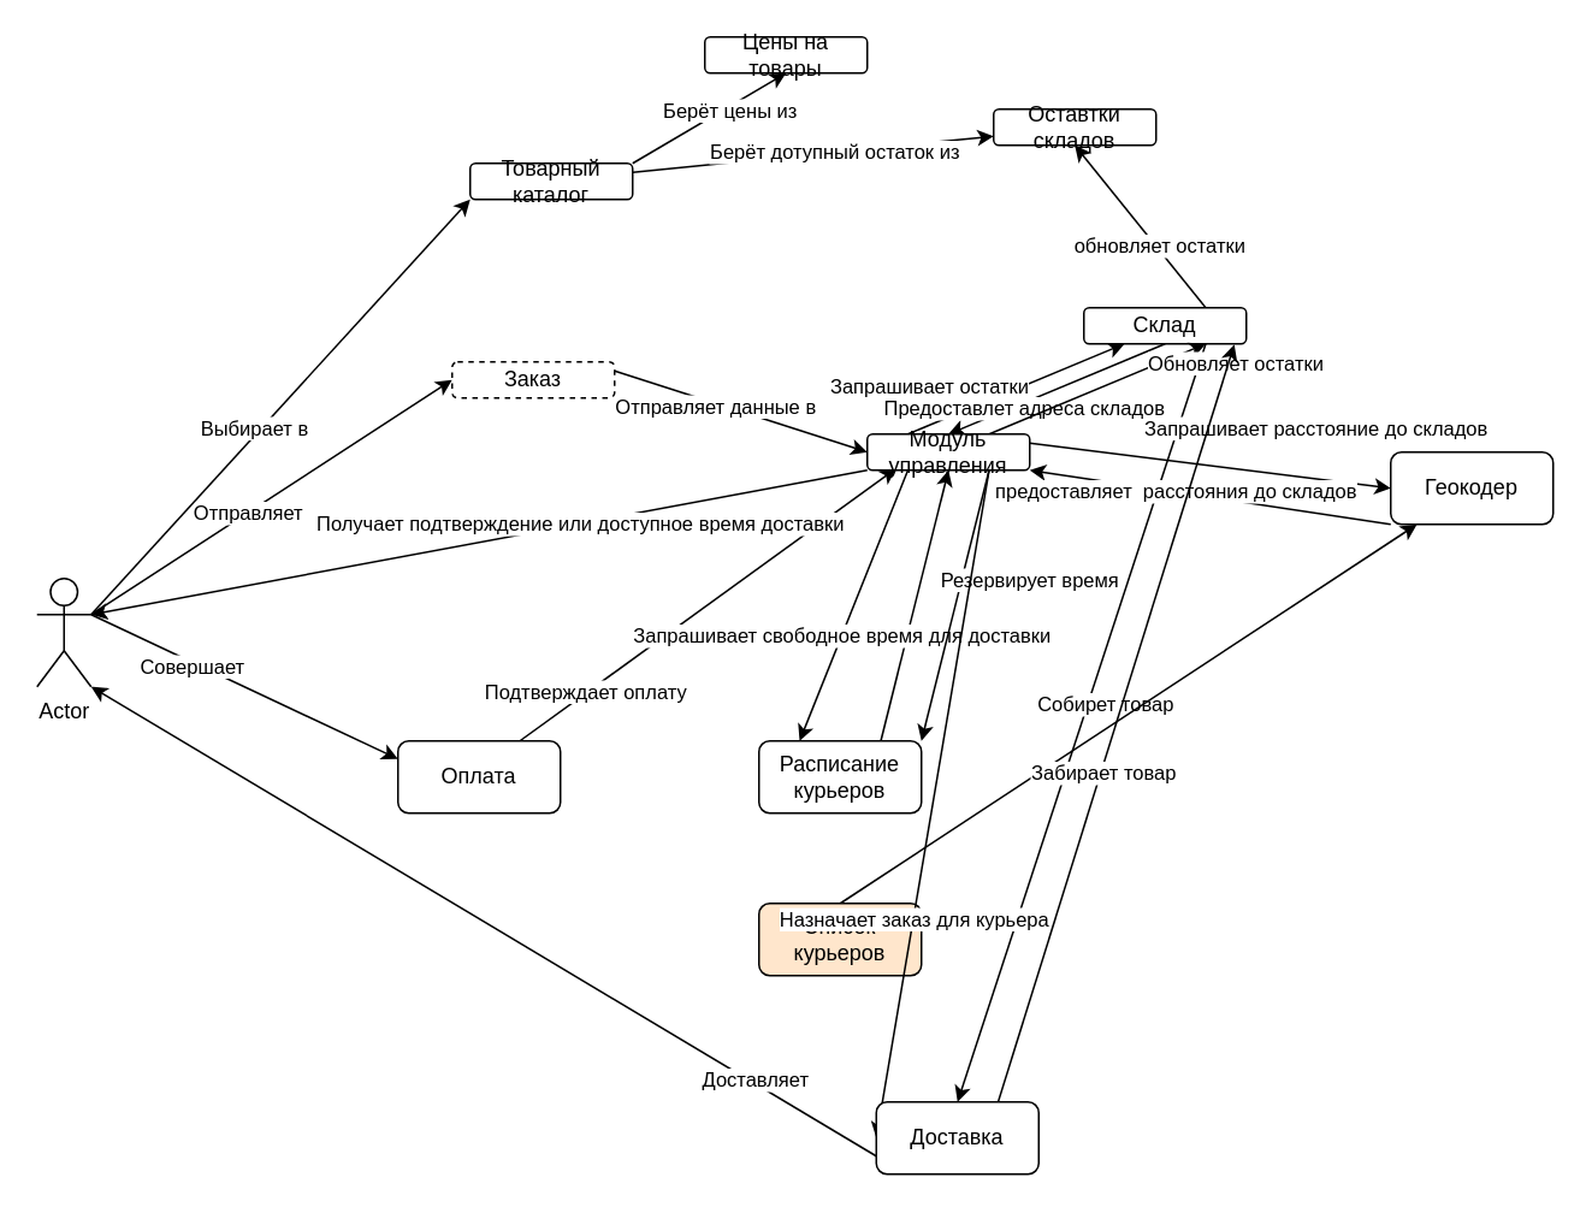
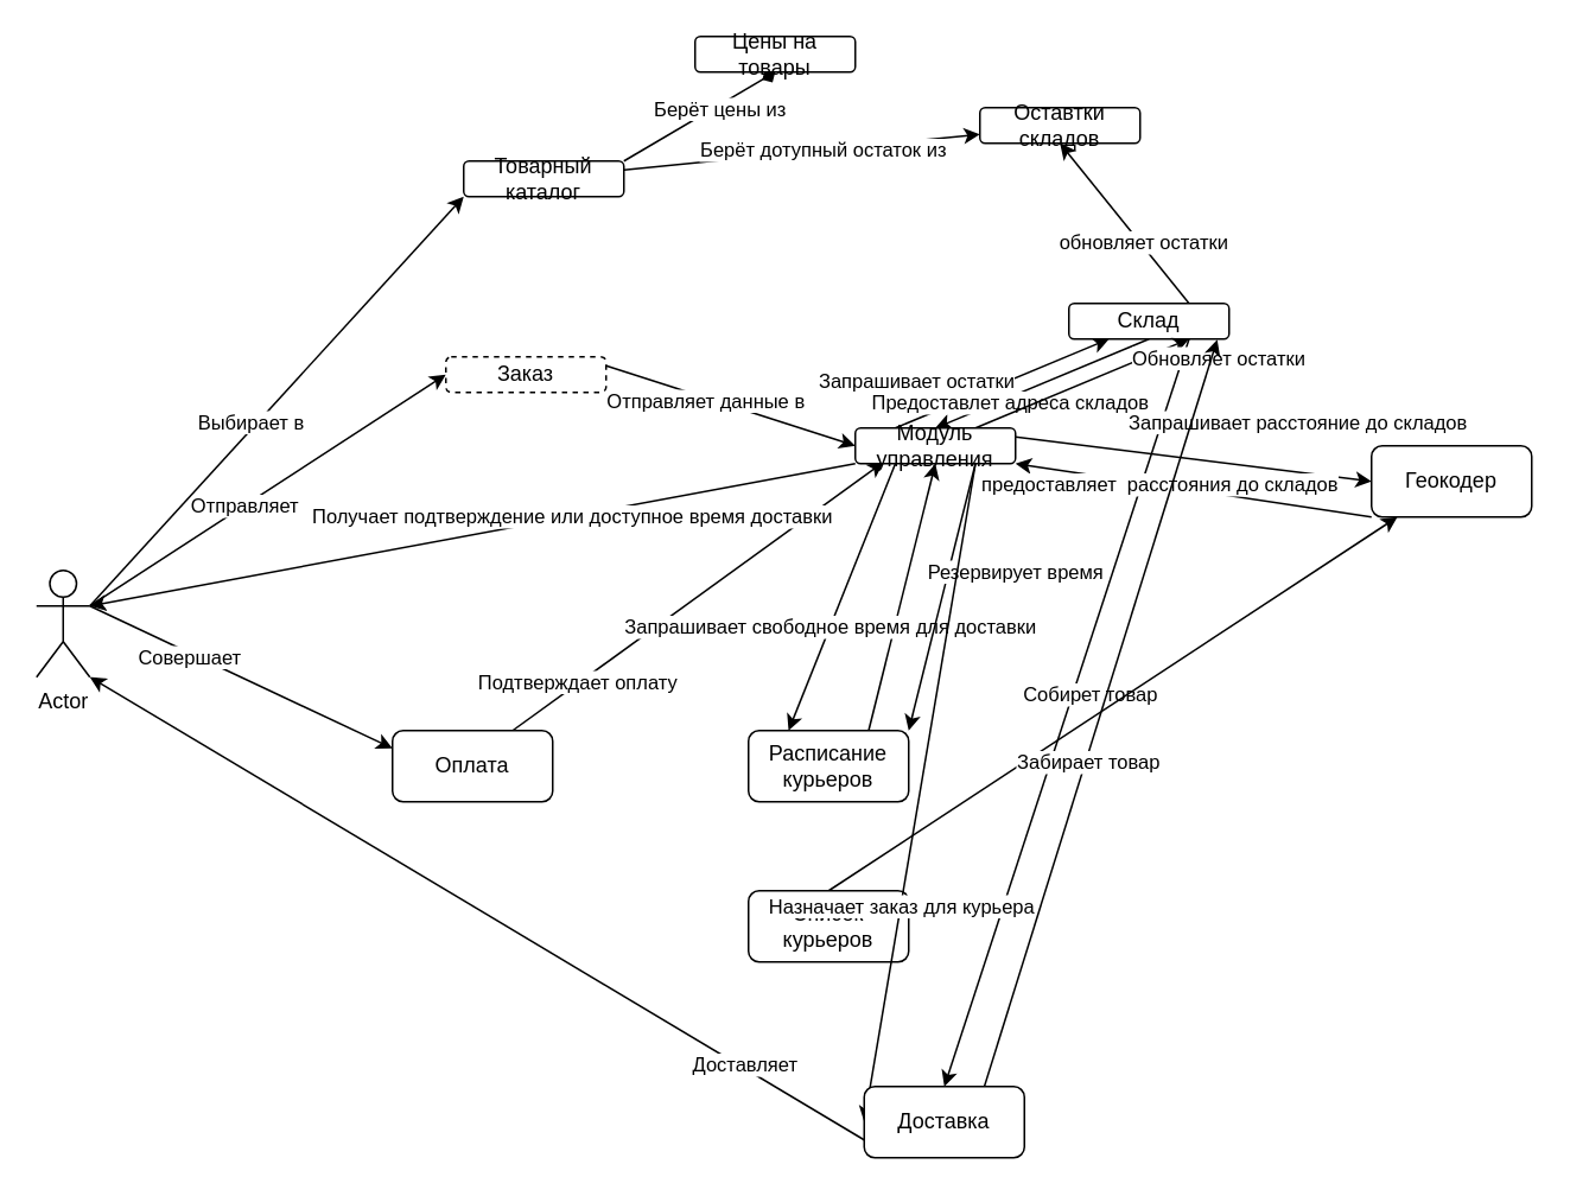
  <mxCell id="0" />
  <mxCell id="1" parent="0" />
  <mxCell id="2" style="rounded=0;orthogonalLoop=1;jettySize=auto;html=1;exitX=1;exitY=0.333;exitDx=0;exitDy=0;exitPerimeter=0;entryX=0;entryY=0.5;entryDx=0;entryDy=0;" parent="1" source="8" target="13" edge="1"><mxGeometry relative="1" as="geometry" /></mxCell>
  <mxCell id="3" value="Отправляет" style="edgeLabel;html=1;align=center;verticalAlign=middle;resizable=0;points=[];" parent="2" vertex="1" connectable="0"><mxGeometry x="-0.136" relative="1" as="geometry"><mxPoint as="offset" /></mxGeometry></mxCell>
  <mxCell id="4" style="rounded=0;orthogonalLoop=1;jettySize=auto;html=1;exitX=1;exitY=0.333;exitDx=0;exitDy=0;exitPerimeter=0;entryX=0;entryY=1;entryDx=0;entryDy=0;" edge="1" parent="1" source="8" target="39"><mxGeometry relative="1" as="geometry" /></mxCell>
  <mxCell id="5" value="Выбирает в&amp;nbsp;" style="edgeLabel;html=1;align=center;verticalAlign=middle;resizable=0;points=[];" vertex="1" connectable="0" parent="4"><mxGeometry x="-0.113" y="2" relative="1" as="geometry"><mxPoint as="offset" /></mxGeometry></mxCell>
  <mxCell id="6" style="edgeStyle=none;rounded=0;orthogonalLoop=1;jettySize=auto;html=1;exitX=1;exitY=0.333;exitDx=0;exitDy=0;exitPerimeter=0;entryX=0;entryY=0.25;entryDx=0;entryDy=0;" edge="1" parent="1" source="8" target="25"><mxGeometry relative="1" as="geometry" /></mxCell>
  <mxCell id="7" value="Совершает" style="edgeLabel;html=1;align=center;verticalAlign=middle;resizable=0;points=[];" vertex="1" connectable="0" parent="6"><mxGeometry x="-0.332" y="-3" relative="1" as="geometry"><mxPoint y="-1" as="offset" /></mxGeometry></mxCell>
  <mxCell id="8" value="Actor" style="shape=umlActor;verticalLabelPosition=bottom;verticalAlign=top;html=1;outlineConnect=0;" parent="1" vertex="1"><mxGeometry x="20" y="320" width="30" height="60" as="geometry" /></mxCell>
  <mxCell id="9" style="edgeStyle=none;rounded=0;orthogonalLoop=1;jettySize=auto;html=1;entryX=0.25;entryY=1;entryDx=0;entryDy=0;exitX=0.25;exitY=0;exitDx=0;exitDy=0;" parent="1" source="50" target="20" edge="1"><mxGeometry relative="1" as="geometry"><mxPoint x="493" y="250" as="sourcePoint" /></mxGeometry></mxCell>
  <mxCell id="10" value="Запрашивает остатки" style="edgeLabel;html=1;align=right;verticalAlign=middle;resizable=0;points=[];" parent="9" vertex="1" connectable="0"><mxGeometry x="0.119" y="-2" relative="1" as="geometry"><mxPoint x="-1" as="offset" /></mxGeometry></mxCell>
  <mxCell id="11" style="edgeStyle=none;rounded=0;orthogonalLoop=1;jettySize=auto;html=1;exitX=1;exitY=0.25;exitDx=0;exitDy=0;entryX=0;entryY=0.5;entryDx=0;entryDy=0;" edge="1" parent="1" source="13" target="50"><mxGeometry relative="1" as="geometry" /></mxCell>
  <mxCell id="12" value="Отправляет данные в" style="edgeLabel;html=1;align=center;verticalAlign=middle;resizable=0;points=[];" vertex="1" connectable="0" parent="11"><mxGeometry x="-0.203" y="-2" relative="1" as="geometry"><mxPoint as="offset" /></mxGeometry></mxCell>
  <mxCell id="13" value="Заказ" style="rounded=1;whiteSpace=wrap;html=1;dashed=1;" parent="1" vertex="1"><mxGeometry x="250" y="200" width="90" height="20" as="geometry" /></mxCell>
  <mxCell id="14" style="edgeStyle=none;rounded=0;orthogonalLoop=1;jettySize=auto;html=1;exitX=0.5;exitY=1;exitDx=0;exitDy=0;entryX=0.5;entryY=0;entryDx=0;entryDy=0;" edge="1" parent="1" source="20" target="50"><mxGeometry relative="1" as="geometry" /></mxCell>
  <mxCell id="15" value="Предоставлет адреса складов" style="edgeLabel;html=1;align=center;verticalAlign=middle;resizable=0;points=[];" vertex="1" connectable="0" parent="14"><mxGeometry x="0.317" y="3" relative="1" as="geometry"><mxPoint as="offset" /></mxGeometry></mxCell>
  <mxCell id="16" style="edgeStyle=none;rounded=0;orthogonalLoop=1;jettySize=auto;html=1;exitX=0.75;exitY=0;exitDx=0;exitDy=0;entryX=0.5;entryY=1;entryDx=0;entryDy=0;" edge="1" parent="1" source="20" target="41"><mxGeometry relative="1" as="geometry" /></mxCell>
  <mxCell id="17" value="обновляет остатки" style="edgeLabel;html=1;align=center;verticalAlign=middle;resizable=0;points=[];" vertex="1" connectable="0" parent="16"><mxGeometry x="-0.257" y="-1" relative="1" as="geometry"><mxPoint as="offset" /></mxGeometry></mxCell>
  <mxCell id="18" style="edgeStyle=none;rounded=0;orthogonalLoop=1;jettySize=auto;html=1;exitX=0.75;exitY=1;exitDx=0;exitDy=0;entryX=0.5;entryY=0;entryDx=0;entryDy=0;" edge="1" parent="1" source="20" target="55"><mxGeometry relative="1" as="geometry" /></mxCell>
  <mxCell id="19" value="Собирет товар" style="edgeLabel;html=1;align=center;verticalAlign=middle;resizable=0;points=[];" vertex="1" connectable="0" parent="18"><mxGeometry x="-0.507" y="-1" relative="1" as="geometry"><mxPoint x="-21" y="96" as="offset" /></mxGeometry></mxCell>
  <mxCell id="20" value="Склад" style="rounded=1;whiteSpace=wrap;html=1;" parent="1" vertex="1"><mxGeometry x="600" y="170" width="90" height="20" as="geometry" /></mxCell>
  <mxCell id="21" style="edgeStyle=none;rounded=0;orthogonalLoop=1;jettySize=auto;html=1;exitX=1;exitY=0.25;exitDx=0;exitDy=0;entryX=0;entryY=0.5;entryDx=0;entryDy=0;" parent="1" source="50" target="28" edge="1"><mxGeometry relative="1" as="geometry" /></mxCell>
  <mxCell id="22" value="Запрашивает расстояние до складов" style="edgeLabel;html=1;align=left;verticalAlign=middle;resizable=0;points=[];" parent="21" vertex="1" connectable="0"><mxGeometry x="-0.317" y="-1" relative="1" as="geometry"><mxPoint x="-6" y="-18" as="offset" /></mxGeometry></mxCell>
  <mxCell id="23" style="edgeStyle=none;rounded=0;orthogonalLoop=1;jettySize=auto;html=1;exitX=0.75;exitY=0;exitDx=0;exitDy=0;entryX=0.178;entryY=0.95;entryDx=0;entryDy=0;entryPerimeter=0;" edge="1" parent="1" source="25" target="50"><mxGeometry relative="1" as="geometry" /></mxCell>
  <mxCell id="24" value="Подтверждает оплату" style="edgeLabel;html=1;align=center;verticalAlign=middle;resizable=0;points=[];" vertex="1" connectable="0" parent="23"><mxGeometry x="-0.649" y="1" relative="1" as="geometry"><mxPoint as="offset" /></mxGeometry></mxCell>
  <mxCell id="25" value="Оплата" style="rounded=1;whiteSpace=wrap;html=1;" parent="1" vertex="1"><mxGeometry x="220" y="410" width="90" height="40" as="geometry" /></mxCell>
  <mxCell id="26" style="edgeStyle=none;rounded=0;orthogonalLoop=1;jettySize=auto;html=1;exitX=0;exitY=1;exitDx=0;exitDy=0;entryX=1;entryY=1;entryDx=0;entryDy=0;" edge="1" parent="1" source="28" target="50"><mxGeometry relative="1" as="geometry" /></mxCell>
  <mxCell id="27" value="предоставляет&amp;nbsp; расстояния до складов" style="edgeLabel;html=1;align=center;verticalAlign=middle;resizable=0;points=[];" vertex="1" connectable="0" parent="26"><mxGeometry x="0.195" y="-1" relative="1" as="geometry"><mxPoint as="offset" /></mxGeometry></mxCell>
  <mxCell id="28" value="Геокодер" style="rounded=1;whiteSpace=wrap;html=1;" parent="1" vertex="1"><mxGeometry x="770" y="250" width="90" height="40" as="geometry" /></mxCell>
  <mxCell id="29" style="edgeStyle=none;rounded=0;orthogonalLoop=1;jettySize=auto;html=1;entryX=1;entryY=0.333;entryDx=0;entryDy=0;entryPerimeter=0;exitX=0;exitY=1;exitDx=0;exitDy=0;" parent="1" source="50" target="8" edge="1"><mxGeometry relative="1" as="geometry"><mxPoint x="480" y="280" as="sourcePoint" /></mxGeometry></mxCell>
  <mxCell id="30" value="Получает подтверждение или доступное время доставки" style="edgeLabel;html=1;align=center;verticalAlign=middle;resizable=0;points=[];" parent="29" vertex="1" connectable="0"><mxGeometry x="0.126" relative="1" as="geometry"><mxPoint x="82" y="-15" as="offset" /></mxGeometry></mxCell>
  <mxCell id="31" style="edgeStyle=none;rounded=0;orthogonalLoop=1;jettySize=auto;html=1;exitX=0.75;exitY=0;exitDx=0;exitDy=0;entryX=0.5;entryY=1;entryDx=0;entryDy=0;" edge="1" parent="1" source="32" target="50"><mxGeometry relative="1" as="geometry" /></mxCell>
  <mxCell id="32" value="Расписание курьеров" style="rounded=1;whiteSpace=wrap;html=1;" parent="1" vertex="1"><mxGeometry x="420" y="410" width="90" height="40" as="geometry" /></mxCell>
  <mxCell id="33" style="edgeStyle=none;rounded=0;orthogonalLoop=1;jettySize=auto;html=1;exitX=0.5;exitY=0;exitDx=0;exitDy=0;" parent="1" source="34" target="28" edge="1"><mxGeometry relative="1" as="geometry" /></mxCell>
- <mxCell id="34" value="Список курьеров" style="rounded=1;whiteSpace=wrap;html=1;fillColor=#ffe6cc;" parent="1" vertex="1"><mxGeometry x="420" y="500" width="90" height="40" as="geometry" /></mxCell>
- <mxCell id="35" style="edgeStyle=none;rounded=0;orthogonalLoop=1;jettySize=auto;html=1;exitX=1;exitY=0;exitDx=0;exitDy=0;entryX=0.5;entryY=1;entryDx=0;entryDy=0;" edge="1" parent="1" source="39" target="40"><mxGeometry relative="1" as="geometry" /></mxCell>
+ <mxCell id="34" value="Список курьеров" style="rounded=1;whiteSpace=wrap;html=1;" parent="1" vertex="1"><mxGeometry x="420" y="500" width="90" height="40" as="geometry" /></mxCell>
+ <mxCell id="35" style="edgeStyle=none;rounded=0;orthogonalLoop=1;jettySize=auto;html=1;exitX=1;exitY=0;exitDx=0;exitDy=0;entryX=0.5;entryY=1;entryDx=0;entryDy=0;endArrow=diamond;" edge="1" parent="1" source="39" target="40"><mxGeometry relative="1" as="geometry" /></mxCell>
  <mxCell id="36" value="Берёт цены из" style="edgeLabel;html=1;align=center;verticalAlign=middle;resizable=0;points=[];" vertex="1" connectable="0" parent="35"><mxGeometry x="0.231" y="-2" relative="1" as="geometry"><mxPoint as="offset" /></mxGeometry></mxCell>
  <mxCell id="37" style="edgeStyle=none;rounded=0;orthogonalLoop=1;jettySize=auto;html=1;exitX=1;exitY=0.25;exitDx=0;exitDy=0;entryX=0;entryY=0.75;entryDx=0;entryDy=0;" edge="1" parent="1" source="39" target="41"><mxGeometry relative="1" as="geometry" /></mxCell>
  <mxCell id="38" value="Берёт дотупный остаток из" style="edgeLabel;html=1;align=center;verticalAlign=middle;resizable=0;points=[];" vertex="1" connectable="0" parent="37"><mxGeometry x="0.113" relative="1" as="geometry"><mxPoint as="offset" /></mxGeometry></mxCell>
  <mxCell id="39" value="Товарный каталог" style="rounded=1;whiteSpace=wrap;html=1;" vertex="1" parent="1"><mxGeometry x="260" y="90" width="90" height="20" as="geometry" /></mxCell>
  <mxCell id="40" value="Цены на товары" style="rounded=1;whiteSpace=wrap;html=1;" vertex="1" parent="1"><mxGeometry x="390" y="20" width="90" height="20" as="geometry" /></mxCell>
  <mxCell id="41" value="Оставтки складов" style="rounded=1;whiteSpace=wrap;html=1;" vertex="1" parent="1"><mxGeometry x="550" y="60" width="90" height="20" as="geometry" /></mxCell>
  <mxCell id="42" style="edgeStyle=none;rounded=0;orthogonalLoop=1;jettySize=auto;html=1;exitX=0.25;exitY=1;exitDx=0;exitDy=0;entryX=0.25;entryY=0;entryDx=0;entryDy=0;" edge="1" parent="1" source="50" target="32"><mxGeometry relative="1" as="geometry" /></mxCell>
  <mxCell id="43" value="Запрашивает свободное время для доставки" style="edgeLabel;html=1;align=center;verticalAlign=middle;resizable=0;points=[];" vertex="1" connectable="0" parent="42"><mxGeometry x="0.222" relative="1" as="geometry"><mxPoint as="offset" /></mxGeometry></mxCell>
  <mxCell id="44" style="edgeStyle=none;rounded=0;orthogonalLoop=1;jettySize=auto;html=1;exitX=0.75;exitY=0;exitDx=0;exitDy=0;entryX=0.75;entryY=1;entryDx=0;entryDy=0;" edge="1" parent="1" source="50" target="20"><mxGeometry relative="1" as="geometry" /></mxCell>
  <mxCell id="45" value="Обновляет остатки" style="edgeLabel;html=1;align=left;verticalAlign=middle;resizable=0;points=[];" vertex="1" connectable="0" parent="44"><mxGeometry x="0.467" y="3" relative="1" as="geometry"><mxPoint as="offset" /></mxGeometry></mxCell>
  <mxCell id="46" style="edgeStyle=none;rounded=0;orthogonalLoop=1;jettySize=auto;html=1;exitX=0.75;exitY=1;exitDx=0;exitDy=0;entryX=1;entryY=0;entryDx=0;entryDy=0;" edge="1" parent="1" source="50" target="32"><mxGeometry relative="1" as="geometry" /></mxCell>
  <mxCell id="47" value="Резервирует время" style="edgeLabel;html=1;align=center;verticalAlign=middle;resizable=0;points=[];" vertex="1" connectable="0" parent="46"><mxGeometry x="-0.209" relative="1" as="geometry"><mxPoint x="37" y="1" as="offset" /></mxGeometry></mxCell>
  <mxCell id="48" style="edgeStyle=none;rounded=0;orthogonalLoop=1;jettySize=auto;html=1;exitX=0.75;exitY=1;exitDx=0;exitDy=0;entryX=0;entryY=0.5;entryDx=0;entryDy=0;" edge="1" parent="1" source="50" target="55"><mxGeometry relative="1" as="geometry" /></mxCell>
  <mxCell id="49" value="Назначает заказ для курьера" style="edgeLabel;html=1;align=center;verticalAlign=middle;resizable=0;points=[];" vertex="1" connectable="0" parent="48"><mxGeometry x="0.345" relative="1" as="geometry"><mxPoint as="offset" /></mxGeometry></mxCell>
  <mxCell id="50" value="Модуль управления" style="rounded=1;whiteSpace=wrap;html=1;" vertex="1" parent="1"><mxGeometry x="480" y="240" width="90" height="20" as="geometry" /></mxCell>
  <mxCell id="51" style="edgeStyle=none;rounded=0;orthogonalLoop=1;jettySize=auto;html=1;exitX=0;exitY=0.75;exitDx=0;exitDy=0;entryX=1;entryY=1;entryDx=0;entryDy=0;entryPerimeter=0;" edge="1" parent="1" source="55" target="8"><mxGeometry relative="1" as="geometry" /></mxCell>
  <mxCell id="52" value="Доставляет" style="edgeLabel;html=1;align=center;verticalAlign=middle;resizable=0;points=[];" vertex="1" connectable="0" parent="51"><mxGeometry x="-0.684" y="-2" relative="1" as="geometry"><mxPoint as="offset" /></mxGeometry></mxCell>
  <mxCell id="53" style="edgeStyle=none;rounded=0;orthogonalLoop=1;jettySize=auto;html=1;exitX=0.75;exitY=0;exitDx=0;exitDy=0;entryX=0.926;entryY=1.017;entryDx=0;entryDy=0;entryPerimeter=0;" edge="1" parent="1" source="55" target="20"><mxGeometry relative="1" as="geometry" /></mxCell>
  <mxCell id="54" value="Забирает товар" style="edgeLabel;html=1;align=center;verticalAlign=middle;resizable=0;points=[];" vertex="1" connectable="0" parent="53"><mxGeometry x="-0.133" y="-1" relative="1" as="geometry"><mxPoint as="offset" /></mxGeometry></mxCell>
  <mxCell id="55" value="Доставка" style="rounded=1;whiteSpace=wrap;html=1;" vertex="1" parent="1"><mxGeometry x="485" y="610" width="90" height="40" as="geometry" /></mxCell>
